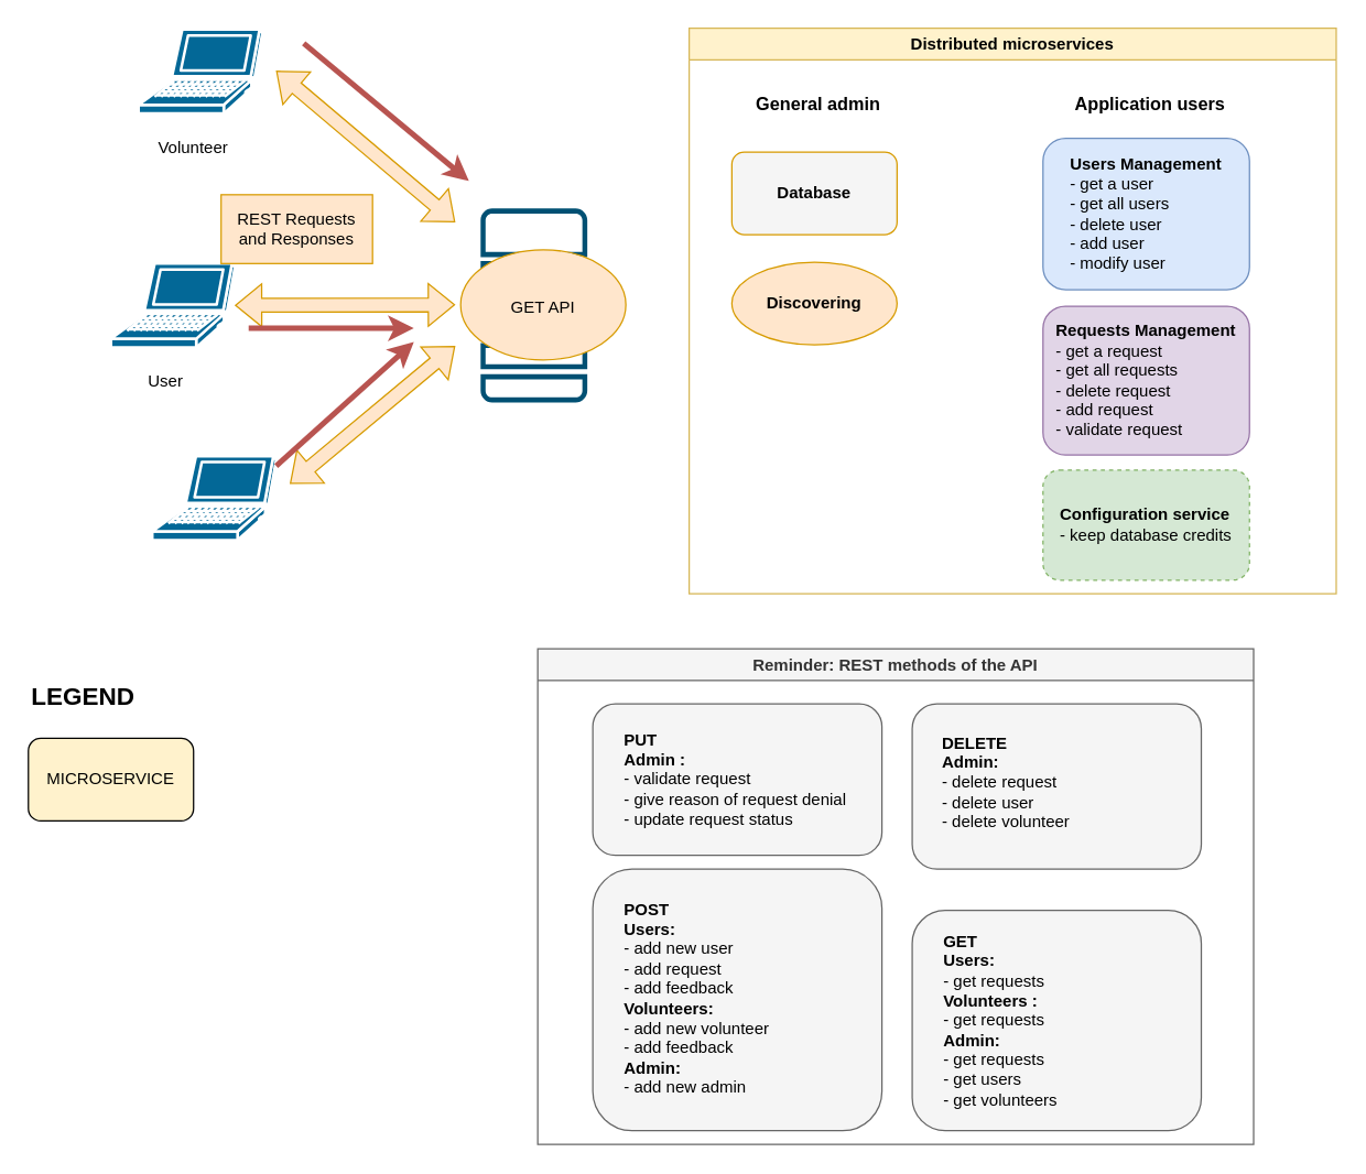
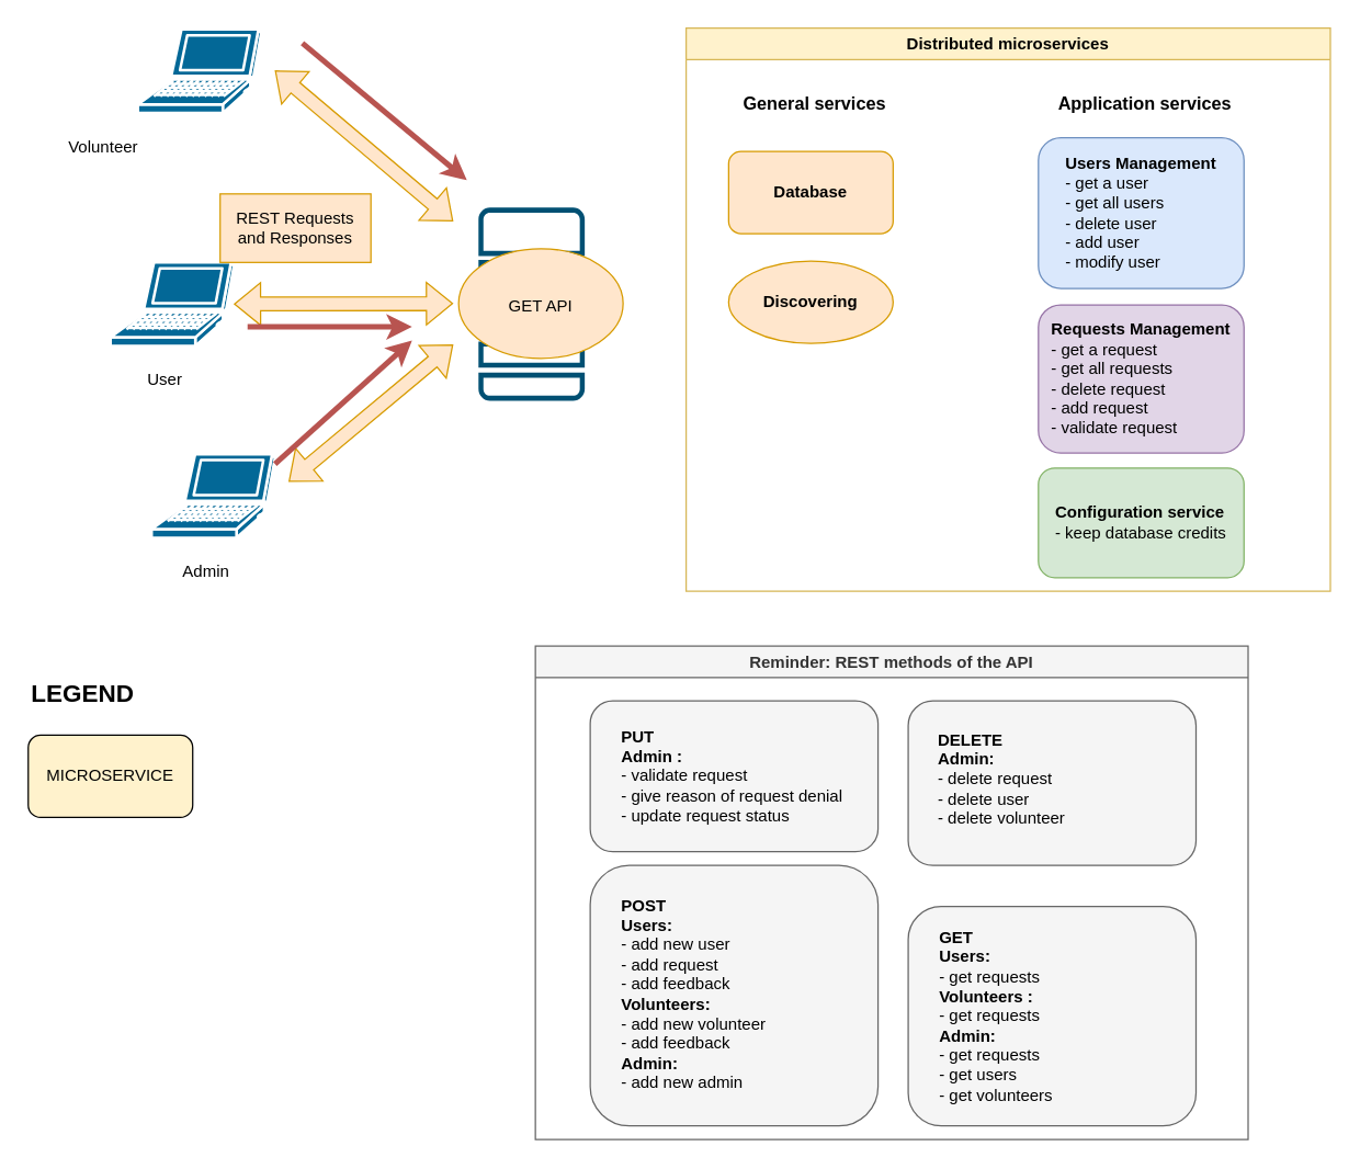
  <mxCell id="0" />
  <mxCell id="1" parent="0" />
  <mxCell id="2" value="" style="sketch=0;points=[[0.015,0.015,0],[0.985,0.015,0],[0.985,0.985,0],[0.015,0.985,0],[0.25,0,0],[0.5,0,0],[0.75,0,0],[1,0.25,0],[1,0.5,0],[1,0.75,0],[0.75,1,0],[0.5,1,0],[0.25,1,0],[0,0.75,0],[0,0.5,0],[0,0.25,0]];verticalLabelPosition=bottom;html=1;verticalAlign=top;aspect=fixed;align=center;pointerEvents=1;shape=mxgraph.cisco19.server;fillColor=#005073;strokeColor=none;" parent="1" vertex="1"><mxGeometry x="348.5" y="151" width="77.5" height="140.91" as="geometry" /></mxCell>
  <mxCell id="3" value="" style="ellipse;whiteSpace=wrap;html=1;fillColor=#ffe6cc;strokeColor=#d79b00;" parent="1" vertex="1"><mxGeometry x="334" y="181" width="120" height="80" as="geometry" /></mxCell>
  <mxCell id="4" value="" style="shape=mxgraph.cisco.computers_and_peripherals.laptop;sketch=0;html=1;pointerEvents=1;dashed=0;fillColor=#036897;strokeColor=#ffffff;strokeWidth=2;verticalLabelPosition=bottom;verticalAlign=top;align=center;outlineConnect=0;" parent="1" vertex="1"><mxGeometry x="80" y="191" width="90" height="61" as="geometry" /></mxCell>
  <mxCell id="5" value="User" style="text;html=1;strokeColor=none;fillColor=none;align=center;verticalAlign=middle;whiteSpace=wrap;rounded=0;" parent="1" vertex="1"><mxGeometry x="90" y="261.91" width="60" height="30" as="geometry" /></mxCell>
  <mxCell id="6" value="GET API" style="text;html=1;strokeColor=none;fillColor=none;align=center;verticalAlign=middle;whiteSpace=wrap;rounded=0;" parent="1" vertex="1"><mxGeometry x="364" y="208" width="60" height="30" as="geometry" /></mxCell>
  <mxCell id="7" value="" style="shape=mxgraph.cisco.computers_and_peripherals.laptop;sketch=0;html=1;pointerEvents=1;dashed=0;fillColor=#036897;strokeColor=#ffffff;strokeWidth=2;verticalLabelPosition=bottom;verticalAlign=top;align=center;outlineConnect=0;" parent="1" vertex="1"><mxGeometry x="100" y="21" width="90" height="61" as="geometry" /></mxCell>
- <mxCell id="8" value="Volunteer" style="text;html=1;strokeColor=none;fillColor=none;align=center;verticalAlign=middle;whiteSpace=wrap;rounded=0;" parent="1" vertex="1"><mxGeometry x="110" y="91.91" width="60" height="30" as="geometry" /></mxCell>
+ <mxCell id="8" value="Volunteer" style="text;html=1;strokeColor=none;fillColor=none;align=center;verticalAlign=middle;whiteSpace=wrap;rounded=0;" parent="1" vertex="1"><mxGeometry x="45" y="91.91" width="60" height="30" as="geometry" /></mxCell>
  <mxCell id="9" value="" style="shape=mxgraph.cisco.computers_and_peripherals.laptop;sketch=0;html=1;pointerEvents=1;dashed=0;fillColor=#036897;strokeColor=#ffffff;strokeWidth=2;verticalLabelPosition=bottom;verticalAlign=top;align=center;outlineConnect=0;" parent="1" vertex="1"><mxGeometry x="110" y="331" width="90" height="61" as="geometry" /></mxCell>
+ <mxCell id="10" value="Admin" style="text;html=1;strokeColor=none;fillColor=none;align=center;verticalAlign=middle;whiteSpace=wrap;rounded=0;" parent="1" vertex="1"><mxGeometry x="120" y="401.91" width="60" height="30" as="geometry" /></mxCell>
  <mxCell id="11" value="" style="rounded=1;whiteSpace=wrap;html=1;fillColor=#f5f5f5;strokeColor=#666666;fontColor=#333333;" parent="1" vertex="1"><mxGeometry x="430" y="511" width="210" height="110" as="geometry" /></mxCell>
  <mxCell id="12" value="&lt;b&gt;PUT&lt;/b&gt;&amp;nbsp;&lt;br&gt;&lt;b&gt;Admin :&amp;nbsp;&lt;/b&gt;&amp;nbsp;&lt;br style=&quot;border-color: var(--border-color);&quot;&gt;- validate request&lt;br&gt;- give reason of request denial&amp;nbsp;&lt;br&gt;- update request status" style="text;html=1;strokeColor=none;fillColor=none;align=left;verticalAlign=middle;whiteSpace=wrap;rounded=0;" parent="1" vertex="1"><mxGeometry x="451" y="521.91" width="170" height="89.09" as="geometry" /></mxCell>
  <mxCell id="13" value="" style="shape=flexArrow;endArrow=classic;startArrow=classic;html=1;rounded=0;fillColor=#ffe6cc;strokeColor=#d79b00;" parent="1" source="4" edge="1"><mxGeometry width="100" height="100" relative="1" as="geometry"><mxPoint x="182" y="281" as="sourcePoint" /><mxPoint x="330" y="221" as="targetPoint" /></mxGeometry></mxCell>
  <mxCell id="14" value="" style="shape=flexArrow;endArrow=classic;startArrow=classic;html=1;rounded=0;fillColor=#ffe6cc;strokeColor=#d79b00;" parent="1" edge="1"><mxGeometry width="100" height="100" relative="1" as="geometry"><mxPoint x="210" y="351" as="sourcePoint" /><mxPoint x="330" y="251" as="targetPoint" /></mxGeometry></mxCell>
  <mxCell id="15" value="" style="shape=flexArrow;endArrow=classic;startArrow=classic;html=1;rounded=0;fillColor=#ffe6cc;strokeColor=#d79b00;" parent="1" edge="1"><mxGeometry width="100" height="100" relative="1" as="geometry"><mxPoint x="200" y="51" as="sourcePoint" /><mxPoint x="330" y="161" as="targetPoint" /></mxGeometry></mxCell>
  <mxCell id="16" value="REST Requests and Responses" style="text;html=1;strokeColor=#d79b00;fillColor=#ffe6cc;align=center;verticalAlign=middle;whiteSpace=wrap;rounded=0;" parent="1" vertex="1"><mxGeometry x="160" y="141" width="110" height="50" as="geometry" /></mxCell>
  <mxCell id="17" value="" style="endArrow=classic;html=1;rounded=0;fillColor=#f8cecc;strokeColor=#b85450;strokeWidth=4;" parent="1" edge="1"><mxGeometry width="50" height="50" relative="1" as="geometry"><mxPoint x="200" y="338" as="sourcePoint" /><mxPoint x="300" y="248" as="targetPoint" /></mxGeometry></mxCell>
  <mxCell id="18" value="" style="rounded=1;whiteSpace=wrap;html=1;fillColor=#f5f5f5;strokeColor=#666666;fontColor=#333333;" parent="1" vertex="1"><mxGeometry x="430" y="631" width="210" height="190" as="geometry" /></mxCell>
  <mxCell id="19" value="&lt;b&gt;POST&lt;/b&gt;&lt;br&gt;&lt;b&gt;Users:&lt;/b&gt;&lt;br&gt;-&amp;nbsp;add new user&lt;br&gt;- add request&lt;br&gt;- add feedback&amp;nbsp;&lt;br style=&quot;border-color: var(--border-color);&quot;&gt;&lt;b&gt;Volunteers:&amp;nbsp;&lt;/b&gt;&lt;br&gt;- add new volunteer&amp;nbsp;&lt;br&gt;- add feedback&amp;nbsp;&lt;br&gt;&lt;b&gt;Admin:&amp;nbsp;&lt;br&gt;&lt;/b&gt;- add new admin&amp;nbsp;&lt;br style=&quot;border-color: var(--border-color);&quot;&gt;" style="text;html=1;align=left;verticalAlign=middle;whiteSpace=wrap;rounded=0;" parent="1" vertex="1"><mxGeometry x="451" y="645.91" width="170" height="159.09" as="geometry" /></mxCell>
  <mxCell id="20" value="" style="rounded=1;whiteSpace=wrap;html=1;fillColor=#f5f5f5;strokeColor=#666666;fontColor=#333333;" parent="1" vertex="1"><mxGeometry x="662" y="511" width="210" height="120" as="geometry" /></mxCell>
  <mxCell id="21" value="&lt;b&gt;DELETE&lt;/b&gt;&lt;br&gt;&lt;b&gt;Admin:&lt;/b&gt;&lt;br&gt;- delete request&lt;br&gt;- delete user&lt;br&gt;- delete volunteer" style="text;html=1;strokeColor=none;fillColor=none;align=left;verticalAlign=middle;whiteSpace=wrap;rounded=0;" parent="1" vertex="1"><mxGeometry x="682" y="524" width="170" height="87" as="geometry" /></mxCell>
  <mxCell id="22" value="" style="rounded=1;whiteSpace=wrap;html=1;fillColor=#f5f5f5;strokeColor=#666666;fontColor=#333333;" parent="1" vertex="1"><mxGeometry x="662" y="661" width="210" height="160" as="geometry" /></mxCell>
  <mxCell id="23" value="&lt;b&gt;GET&lt;br&gt;Users:&amp;nbsp;&lt;/b&gt;&lt;br&gt;- get requests&amp;nbsp;&lt;br&gt;&lt;b&gt;Volunteers :&amp;nbsp;&lt;/b&gt;&lt;br&gt;- get requests&amp;nbsp;&lt;br style=&quot;border-color: var(--border-color);&quot;&gt;&lt;b&gt;Admin:&amp;nbsp;&lt;br&gt;&lt;/b&gt;- get requests&amp;nbsp;&lt;br&gt;- get users&lt;br&gt;- get volunteers" style="text;html=1;align=left;verticalAlign=middle;whiteSpace=wrap;rounded=0;" parent="1" vertex="1"><mxGeometry x="683" y="681.91" width="170" height="119.09" as="geometry" /></mxCell>
  <mxCell id="24" value="MICROSERVICE" style="rounded=1;whiteSpace=wrap;html=1;fillColor=#fff2cc;" parent="1" vertex="1"><mxGeometry x="20" y="536" width="120" height="60" as="geometry" /></mxCell>
  <mxCell id="25" value="&lt;font style=&quot;font-size: 18px;&quot;&gt;LEGEND&lt;/font&gt;" style="text;html=1;strokeColor=none;fillColor=none;align=center;verticalAlign=middle;whiteSpace=wrap;rounded=0;fontStyle=1" parent="1" vertex="1"><mxGeometry x="30" y="491" width="60" height="30" as="geometry" /></mxCell>
  <mxCell id="26" value="&lt;b&gt;Discovering&lt;/b&gt;" style="ellipse;whiteSpace=wrap;html=1;fillColor=#ffe6cc;strokeColor=#d79b00;" parent="1" vertex="1"><mxGeometry x="531" y="190" width="120" height="60" as="geometry" /></mxCell>
- <mxCell id="27" value="&lt;b&gt;Database&lt;/b&gt;" style="rounded=1;whiteSpace=wrap;html=1;fillColor=#f5f5f5;strokeColor=#d79b00;" parent="1" vertex="1"><mxGeometry x="531" y="110" width="120" height="60" as="geometry" /></mxCell>
+ <mxCell id="27" value="&lt;b&gt;Database&lt;/b&gt;" style="rounded=1;whiteSpace=wrap;html=1;fillColor=#ffe6cc;strokeColor=#d79b00;" parent="1" vertex="1"><mxGeometry x="531" y="110" width="120" height="60" as="geometry" /></mxCell>
  <mxCell id="28" value="Reminder: REST methods of the API" style="swimlane;whiteSpace=wrap;html=1;fillColor=#f5f5f5;fontColor=#333333;strokeColor=#666666;" parent="1" vertex="1"><mxGeometry x="390" y="471" width="520" height="360" as="geometry" /></mxCell>
- <mxCell id="29" value="&lt;b&gt;&lt;font style=&quot;font-size: 13px;&quot;&gt;General admin&lt;/font&gt;&lt;/b&gt;" style="text;html=1;strokeColor=none;fillColor=none;align=center;verticalAlign=middle;whiteSpace=wrap;rounded=0;" parent="1" vertex="1"><mxGeometry x="539" y="60" width="110" height="30" as="geometry" /></mxCell>
+ <mxCell id="29" value="&lt;b&gt;&lt;font style=&quot;font-size: 13px;&quot;&gt;General services&lt;/font&gt;&lt;/b&gt;" style="text;html=1;strokeColor=none;fillColor=none;align=center;verticalAlign=middle;whiteSpace=wrap;rounded=0;" parent="1" vertex="1"><mxGeometry x="539" y="60" width="110" height="30" as="geometry" /></mxCell>
  <mxCell id="30" value="" style="endArrow=classic;html=1;rounded=0;fillColor=#f8cecc;strokeColor=#b85450;strokeWidth=4;" parent="1" edge="1"><mxGeometry width="50" height="50" relative="1" as="geometry"><mxPoint x="220" y="31" as="sourcePoint" /><mxPoint x="340" y="131" as="targetPoint" /></mxGeometry></mxCell>
  <mxCell id="31" value="" style="endArrow=classic;html=1;rounded=0;fillColor=#f8cecc;strokeColor=#b85450;strokeWidth=4;" parent="1" edge="1"><mxGeometry width="50" height="50" relative="1" as="geometry"><mxPoint x="180" y="238" as="sourcePoint" /><mxPoint x="300" y="238" as="targetPoint" /></mxGeometry></mxCell>
  <mxCell id="32" value="Distributed microservices" style="swimlane;whiteSpace=wrap;html=1;fillColor=#fff2cc;strokeColor=#d6b656;" parent="1" vertex="1"><mxGeometry x="500" y="20" width="470" height="411" as="geometry" /></mxCell>
  <mxCell id="33" value="&lt;div style=&quot;text-align: left;&quot;&gt;&lt;span style=&quot;background-color: initial;&quot;&gt;&lt;b&gt;Users Management&lt;/b&gt;&lt;/span&gt;&lt;/div&gt;&lt;div style=&quot;text-align: left;&quot;&gt;&lt;span style=&quot;background-color: initial;&quot;&gt;- get a user&lt;/span&gt;&lt;/div&gt;&lt;div style=&quot;text-align: left;&quot;&gt;&lt;span style=&quot;background-color: initial;&quot;&gt;- get all users&lt;/span&gt;&lt;/div&gt;&lt;div style=&quot;text-align: left;&quot;&gt;&lt;span style=&quot;background-color: initial;&quot;&gt;- delete user&lt;/span&gt;&lt;/div&gt;&lt;div style=&quot;text-align: left;&quot;&gt;&lt;span style=&quot;background-color: initial;&quot;&gt;- add user&lt;/span&gt;&lt;/div&gt;&lt;div style=&quot;text-align: left;&quot;&gt;&lt;span style=&quot;background-color: initial;&quot;&gt;- modify user&lt;/span&gt;&lt;/div&gt;" style="rounded=1;whiteSpace=wrap;html=1;fillColor=#dae8fc;strokeColor=#6c8ebf;" parent="32" vertex="1"><mxGeometry x="257" y="80" width="150" height="110" as="geometry" /></mxCell>
- <mxCell id="34" value="&lt;b&gt;&lt;font style=&quot;font-size: 13px;&quot;&gt;Application users&lt;/font&gt;&lt;/b&gt;" style="text;html=1;strokeColor=none;fillColor=none;align=center;verticalAlign=middle;whiteSpace=wrap;rounded=0;" parent="32" vertex="1"><mxGeometry x="250" y="40" width="170" height="30" as="geometry" /></mxCell>
- <mxCell id="35" value="&lt;div style=&quot;text-align: left;&quot;&gt;&lt;span style=&quot;background-color: initial;&quot;&gt;&lt;b&gt;Configuration service&lt;/b&gt;&lt;/span&gt;&lt;/div&gt;&lt;div style=&quot;text-align: left;&quot;&gt;- keep database credits&lt;/div&gt;" style="rounded=1;whiteSpace=wrap;html=1;fillColor=#d5e8d4;strokeColor=#82b366;dashed=1;" parent="32" vertex="1"><mxGeometry x="257" y="321" width="150" height="80" as="geometry" /></mxCell>
+ <mxCell id="34" value="&lt;b&gt;&lt;font style=&quot;font-size: 13px;&quot;&gt;Application services&lt;/font&gt;&lt;/b&gt;" style="text;html=1;strokeColor=none;fillColor=none;align=center;verticalAlign=middle;whiteSpace=wrap;rounded=0;" parent="32" vertex="1"><mxGeometry x="250" y="40" width="170" height="30" as="geometry" /></mxCell>
+ <mxCell id="35" value="&lt;div style=&quot;text-align: left;&quot;&gt;&lt;span style=&quot;background-color: initial;&quot;&gt;&lt;b&gt;Configuration service&lt;/b&gt;&lt;/span&gt;&lt;/div&gt;&lt;div style=&quot;text-align: left;&quot;&gt;- keep database credits&lt;/div&gt;" style="rounded=1;whiteSpace=wrap;html=1;fillColor=#d5e8d4;strokeColor=#82b366;" parent="32" vertex="1"><mxGeometry x="257" y="321" width="150" height="80" as="geometry" /></mxCell>
  <mxCell id="36" value="&lt;div style=&quot;text-align: left;&quot;&gt;&lt;span style=&quot;background-color: initial;&quot;&gt;&lt;b&gt;Requests Management&lt;/b&gt;&lt;/span&gt;&lt;/div&gt;&lt;div style=&quot;text-align: left;&quot;&gt;&lt;span style=&quot;background-color: initial;&quot;&gt;- get a request&lt;/span&gt;&lt;/div&gt;&lt;div style=&quot;text-align: left;&quot;&gt;&lt;span style=&quot;background-color: initial;&quot;&gt;- get all requests&lt;/span&gt;&lt;/div&gt;&lt;div style=&quot;text-align: left;&quot;&gt;&lt;span style=&quot;background-color: initial;&quot;&gt;- delete request&lt;/span&gt;&lt;/div&gt;&lt;div style=&quot;text-align: left;&quot;&gt;&lt;span style=&quot;background-color: initial;&quot;&gt;- add request&lt;/span&gt;&lt;/div&gt;&lt;div style=&quot;text-align: left;&quot;&gt;&lt;span style=&quot;background-color: initial;&quot;&gt;- validate request&lt;/span&gt;&lt;/div&gt;" style="rounded=1;whiteSpace=wrap;html=1;fillColor=#e1d5e7;strokeColor=#9673a6;" parent="32" vertex="1"><mxGeometry x="257" y="202" width="150" height="108" as="geometry" /></mxCell>
